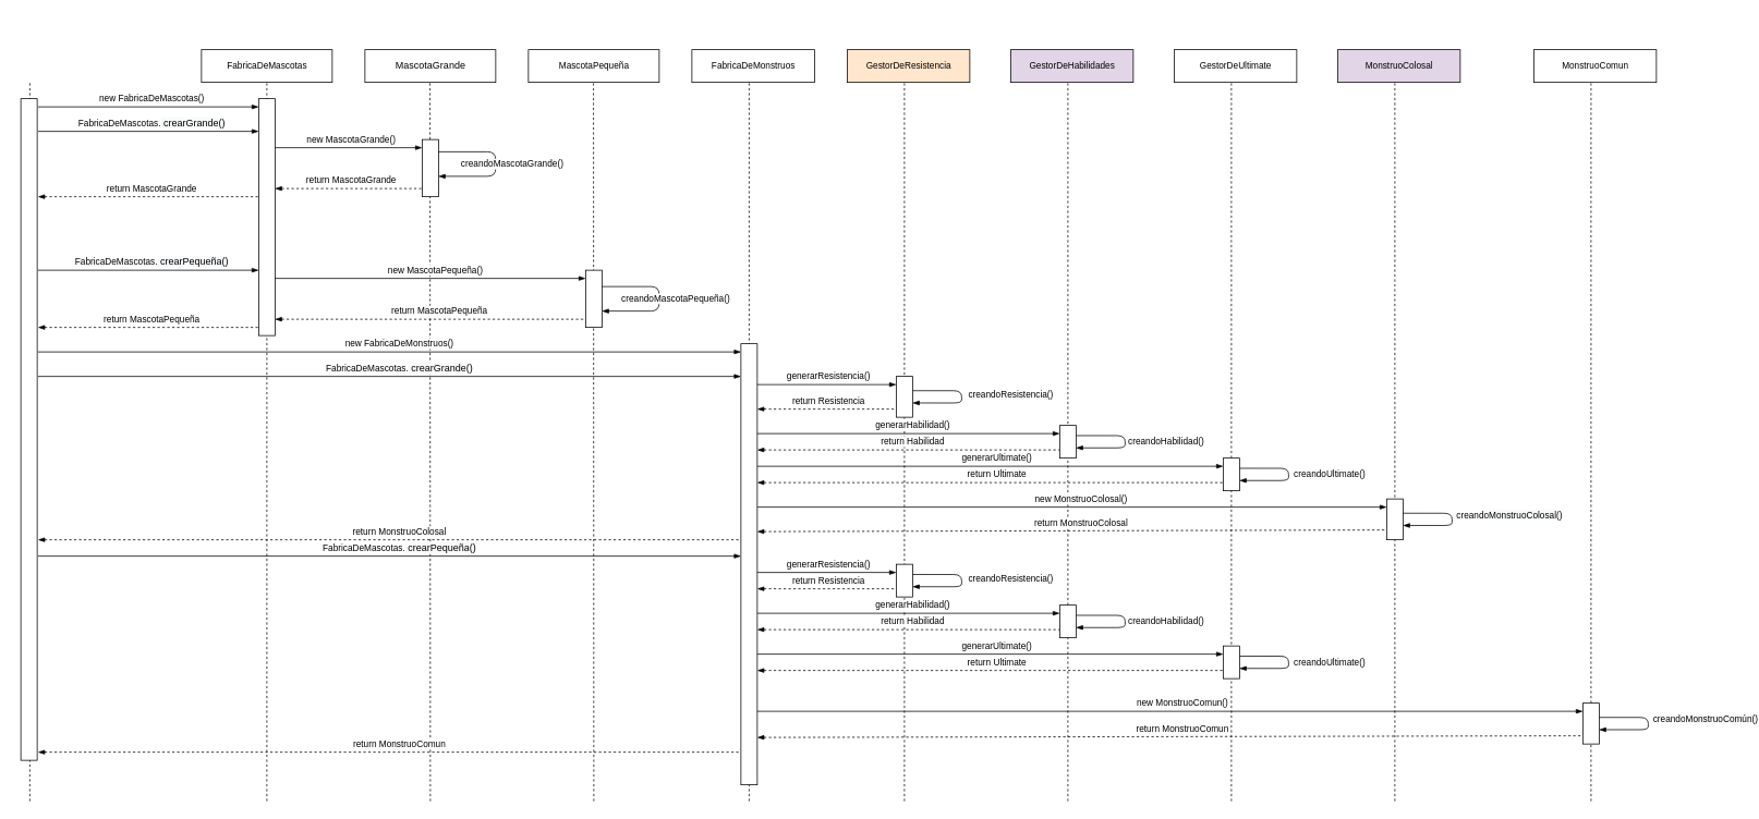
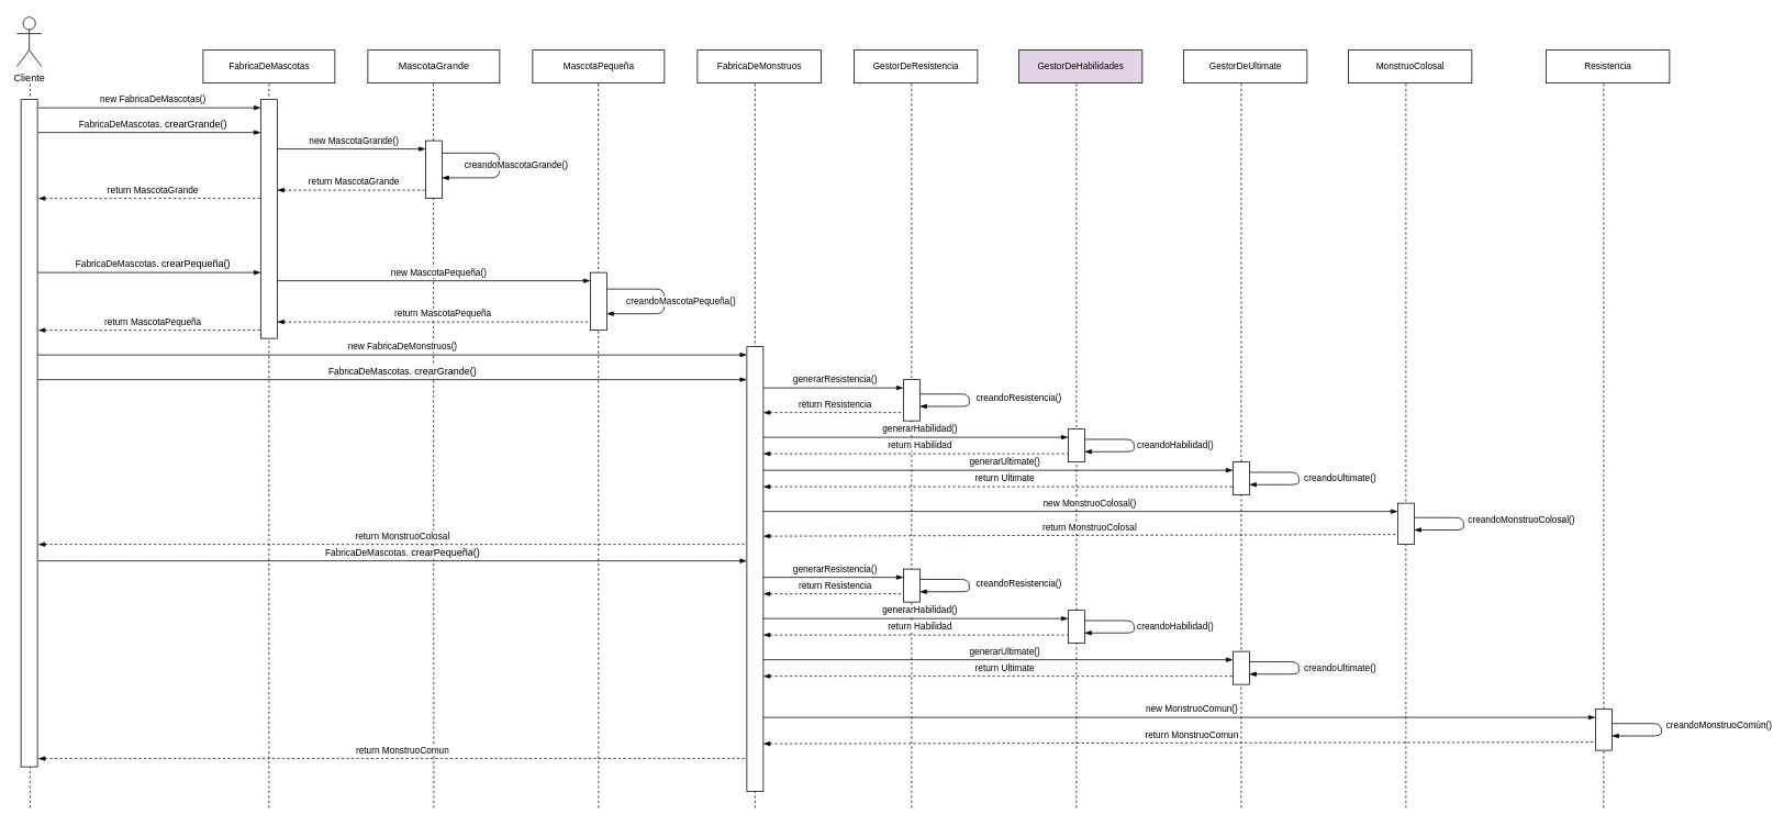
  <mxCell id="0" />
  <mxCell id="1" parent="0" />
+ <mxCell id="2" value="Cliente" style="shape=umlActor;verticalLabelPosition=bottom;verticalAlign=top;html=1;" parent="1" vertex="1"><mxGeometry x="20" y="20" width="30" height="60" as="geometry" /></mxCell>
  <mxCell id="3" value="" style="endArrow=none;dashed=1;html=1;" parent="1" edge="1"><mxGeometry width="50" height="50" relative="1" as="geometry"><mxPoint x="36" y="980" as="sourcePoint" /><mxPoint x="36" y="100" as="targetPoint" /></mxGeometry></mxCell>
  <mxCell id="4" value="&lt;span style=&quot;font-size: 11px ; background-color: rgb(255 , 255 , 255)&quot;&gt;FabricaDeMascotas&lt;/span&gt;" style="html=1;" parent="1" vertex="1"><mxGeometry x="246" y="60" width="160" height="40" as="geometry" /></mxCell>
  <mxCell id="5" value="" style="endArrow=none;dashed=1;html=1;" parent="1" edge="1"><mxGeometry width="50" height="50" relative="1" as="geometry"><mxPoint x="326" y="980" as="sourcePoint" /><mxPoint x="326" y="100" as="targetPoint" /></mxGeometry></mxCell>
  <mxCell id="6" value="MascotaGrande" style="html=1;" parent="1" vertex="1"><mxGeometry x="446" y="60" width="160" height="40" as="geometry" /></mxCell>
  <mxCell id="7" value="" style="endArrow=none;dashed=1;html=1;" parent="1" edge="1"><mxGeometry width="50" height="50" relative="1" as="geometry"><mxPoint x="526" y="980" as="sourcePoint" /><mxPoint x="525.58" y="100" as="targetPoint" /></mxGeometry></mxCell>
  <mxCell id="8" value="&lt;span style=&quot;font-size: 11px ; background-color: rgb(255 , 255 , 255)&quot;&gt;MascotaPequeña&lt;/span&gt;" style="html=1;" parent="1" vertex="1"><mxGeometry x="646" y="60" width="160" height="40" as="geometry" /></mxCell>
  <mxCell id="9" value="" style="endArrow=none;dashed=1;html=1;" parent="1" edge="1"><mxGeometry width="50" height="50" relative="1" as="geometry"><mxPoint x="726" y="980" as="sourcePoint" /><mxPoint x="725.58" y="100" as="targetPoint" /></mxGeometry></mxCell>
  <mxCell id="10" value="" style="html=1;" parent="1" vertex="1"><mxGeometry x="316" y="120" width="20" height="290" as="geometry" /></mxCell>
  <mxCell id="11" value="new FabricaDeMascotas()" style="endArrow=blockThin;html=1;endFill=1;" parent="1" edge="1"><mxGeometry x="0.029" y="10" width="50" height="50" relative="1" as="geometry"><mxPoint x="46" y="130" as="sourcePoint" /><mxPoint x="316" y="130" as="targetPoint" /><mxPoint as="offset" /></mxGeometry></mxCell>
  <mxCell id="12" value="FabricaDeMascotas.&lt;span style=&quot;font-size: 12px ; text-align: left ; background-color: rgb(248 , 249 , 250)&quot;&gt;&amp;nbsp;crearGrande&lt;/span&gt;&lt;span style=&quot;font-size: 12px ; text-align: left ; background-color: rgb(248 , 249 , 250)&quot;&gt;()&lt;/span&gt;" style="endArrow=blockThin;html=1;endFill=1;" parent="1" edge="1"><mxGeometry x="0.029" y="10" width="50" height="50" relative="1" as="geometry"><mxPoint x="46" y="160" as="sourcePoint" /><mxPoint x="316" y="160" as="targetPoint" /><mxPoint as="offset" /></mxGeometry></mxCell>
  <mxCell id="13" value="new MascotaGrande()" style="endArrow=blockThin;html=1;endFill=1;" parent="1" edge="1"><mxGeometry x="0.029" y="10" width="50" height="50" relative="1" as="geometry"><mxPoint x="336" y="180" as="sourcePoint" /><mxPoint x="516" y="180" as="targetPoint" /><mxPoint as="offset" /></mxGeometry></mxCell>
  <mxCell id="14" value="return MascotaPequeña" style="endArrow=none;html=1;endFill=0;startArrow=blockThin;startFill=1;dashed=1;" parent="1" edge="1"><mxGeometry x="0.029" y="10" width="50" height="50" relative="1" as="geometry"><mxPoint x="336" y="390" as="sourcePoint" /><mxPoint x="726" y="390" as="targetPoint" /><mxPoint as="offset" /></mxGeometry></mxCell>
  <mxCell id="15" value="" style="html=1;" parent="1" vertex="1"><mxGeometry x="516" y="170" width="20" height="70" as="geometry" /></mxCell>
  <mxCell id="16" value="creandoMascotaGrande()" style="endArrow=blockThin;html=1;endFill=1;edgeStyle=orthogonalEdgeStyle;" parent="1" edge="1"><mxGeometry y="20" width="50" height="50" relative="1" as="geometry"><mxPoint x="535.97" y="185.02" as="sourcePoint" /><mxPoint x="535.97" y="215.02" as="targetPoint" /><mxPoint as="offset" /><Array as="points"><mxPoint x="605.97" y="185.02" /><mxPoint x="605.97" y="215.02" /><mxPoint x="535.97" y="215.02" /></Array></mxGeometry></mxCell>
  <mxCell id="17" value="return MascotaGrande" style="endArrow=none;html=1;endFill=0;startArrow=blockThin;startFill=1;dashed=1;" parent="1" edge="1"><mxGeometry x="0.029" y="10" width="50" height="50" relative="1" as="geometry"><mxPoint x="336" y="230" as="sourcePoint" /><mxPoint x="516" y="230" as="targetPoint" /><mxPoint as="offset" /></mxGeometry></mxCell>
  <mxCell id="18" value="return MascotaGrande" style="endArrow=none;html=1;endFill=0;startArrow=blockThin;startFill=1;dashed=1;" parent="1" edge="1"><mxGeometry x="0.029" y="10" width="50" height="50" relative="1" as="geometry"><mxPoint x="46" y="240" as="sourcePoint" /><mxPoint x="316" y="240" as="targetPoint" /><mxPoint as="offset" /></mxGeometry></mxCell>
  <mxCell id="19" value="" style="html=1;" parent="1" vertex="1"><mxGeometry x="716" y="330" width="20" height="70" as="geometry" /></mxCell>
  <mxCell id="20" value="creandoMascotaPequeña()" style="endArrow=blockThin;html=1;endFill=1;edgeStyle=orthogonalEdgeStyle;" parent="1" edge="1"><mxGeometry y="20" width="50" height="50" relative="1" as="geometry"><mxPoint x="736" y="350.02" as="sourcePoint" /><mxPoint x="736" y="380.02" as="targetPoint" /><mxPoint as="offset" /><Array as="points"><mxPoint x="806" y="350.02" /><mxPoint x="806" y="380.02" /><mxPoint x="736" y="380.02" /></Array></mxGeometry></mxCell>
  <mxCell id="21" value="FabricaDeMascotas.&lt;span style=&quot;font-size: 12px ; text-align: left ; background-color: rgb(248 , 249 , 250)&quot;&gt;&amp;nbsp;crearPequeña&lt;/span&gt;&lt;span style=&quot;font-size: 12px ; text-align: left ; background-color: rgb(248 , 249 , 250)&quot;&gt;()&lt;/span&gt;" style="endArrow=blockThin;html=1;endFill=1;" parent="1" edge="1"><mxGeometry x="0.029" y="10" width="50" height="50" relative="1" as="geometry"><mxPoint x="46" y="330" as="sourcePoint" /><mxPoint x="316" y="330" as="targetPoint" /><mxPoint as="offset" /></mxGeometry></mxCell>
  <mxCell id="22" value="return MascotaPequeña" style="endArrow=none;html=1;endFill=0;startArrow=blockThin;startFill=1;dashed=1;" parent="1" edge="1"><mxGeometry x="0.029" y="10" width="50" height="50" relative="1" as="geometry"><mxPoint x="46" y="400" as="sourcePoint" /><mxPoint x="316" y="400" as="targetPoint" /><mxPoint as="offset" /></mxGeometry></mxCell>
  <mxCell id="23" value="new MascotaPequeña()" style="endArrow=blockThin;html=1;endFill=1;" parent="1" edge="1"><mxGeometry x="0.029" y="10" width="50" height="50" relative="1" as="geometry"><mxPoint x="336" y="340" as="sourcePoint" /><mxPoint x="716" y="340" as="targetPoint" /><mxPoint as="offset" /></mxGeometry></mxCell>
  <mxCell id="24" value="&lt;span style=&quot;font-size: 11px&quot;&gt;FabricaDeMonstruos&lt;/span&gt;" style="html=1;" parent="1" vertex="1"><mxGeometry x="846" y="60" width="150" height="40" as="geometry" /></mxCell>
  <mxCell id="25" value="" style="endArrow=none;dashed=1;html=1;" parent="1" edge="1"><mxGeometry width="50" height="50" relative="1" as="geometry"><mxPoint x="916" y="980" as="sourcePoint" /><mxPoint x="916" y="100" as="targetPoint" /></mxGeometry></mxCell>
  <mxCell id="26" value="" style="html=1;" parent="1" vertex="1"><mxGeometry x="906" y="420" width="20" height="540" as="geometry" /></mxCell>
  <mxCell id="27" value="new FabricaDeMonstruos()" style="endArrow=blockThin;html=1;endFill=1;" parent="1" edge="1"><mxGeometry x="0.029" y="10" width="50" height="50" relative="1" as="geometry"><mxPoint x="46" y="430" as="sourcePoint" /><mxPoint x="906" y="430" as="targetPoint" /><mxPoint as="offset" /></mxGeometry></mxCell>
  <mxCell id="28" value="&lt;div style=&quot;text-align: left&quot;&gt;FabricaDeMascotas.&lt;span style=&quot;font-size: 12px ; background-color: rgb(248 , 249 , 250)&quot;&gt;&amp;nbsp;crearGrande&lt;/span&gt;&lt;span style=&quot;font-size: 12px ; text-align: left ; background-color: rgb(248 , 249 , 250)&quot;&gt;()&lt;/span&gt;&lt;/div&gt;" style="endArrow=blockThin;html=1;endFill=1;" parent="1" edge="1"><mxGeometry x="0.029" y="10" width="50" height="50" relative="1" as="geometry"><mxPoint x="46" y="460" as="sourcePoint" /><mxPoint x="906" y="460" as="targetPoint" /><mxPoint as="offset" /></mxGeometry></mxCell>
- <mxCell id="29" value="&lt;span style=&quot;font-size: 11px&quot;&gt;GestorDeResistencia&lt;/span&gt;" style="html=1;fillColor=#ffe6cc;" parent="1" vertex="1"><mxGeometry x="1036" y="60" width="150" height="40" as="geometry" /></mxCell>
+ <mxCell id="29" value="&lt;span style=&quot;font-size: 11px&quot;&gt;GestorDeResistencia&lt;/span&gt;" style="html=1;" parent="1" vertex="1"><mxGeometry x="1036" y="60" width="150" height="40" as="geometry" /></mxCell>
  <mxCell id="30" value="" style="endArrow=none;dashed=1;html=1;startArrow=none;" parent="1" edge="1"><mxGeometry width="50" height="50" relative="1" as="geometry"><mxPoint x="1106" y="980" as="sourcePoint" /><mxPoint x="1106" y="100" as="targetPoint" /></mxGeometry></mxCell>
  <mxCell id="31" value="&lt;span style=&quot;font-size: 11px&quot;&gt;GestorDeHabilidades&lt;/span&gt;" style="html=1;fillColor=#e1d5e7;" parent="1" vertex="1"><mxGeometry x="1236" y="60" width="150" height="40" as="geometry" /></mxCell>
  <mxCell id="32" value="" style="endArrow=none;dashed=1;html=1;startArrow=none;" parent="1" edge="1"><mxGeometry width="50" height="50" relative="1" as="geometry"><mxPoint x="1306" y="980" as="sourcePoint" /><mxPoint x="1306" y="100" as="targetPoint" /></mxGeometry></mxCell>
  <mxCell id="33" value="&lt;span style=&quot;font-size: 11px&quot;&gt;GestorDeUltimate&lt;/span&gt;" style="html=1;" parent="1" vertex="1"><mxGeometry x="1436" y="60" width="150" height="40" as="geometry" /></mxCell>
  <mxCell id="34" value="" style="endArrow=none;dashed=1;html=1;" parent="1" edge="1"><mxGeometry width="50" height="50" relative="1" as="geometry"><mxPoint x="1506" y="980" as="sourcePoint" /><mxPoint x="1506" y="100" as="targetPoint" /></mxGeometry></mxCell>
  <mxCell id="35" value="generarResistencia()" style="endArrow=blockThin;html=1;endFill=1;" parent="1" edge="1"><mxGeometry x="0.029" y="10" width="50" height="50" relative="1" as="geometry"><mxPoint x="926" y="470" as="sourcePoint" /><mxPoint x="1096" y="470" as="targetPoint" /><mxPoint as="offset" /></mxGeometry></mxCell>
  <mxCell id="36" value="return Resistencia" style="endArrow=none;html=1;endFill=0;startArrow=blockThin;startFill=1;dashed=1;" parent="1" edge="1"><mxGeometry x="0.029" y="10" width="50" height="50" relative="1" as="geometry"><mxPoint x="926" y="500" as="sourcePoint" /><mxPoint x="1096" y="500" as="targetPoint" /><mxPoint as="offset" /></mxGeometry></mxCell>
  <mxCell id="37" value="" style="html=1;" parent="1" vertex="1"><mxGeometry x="1096" y="460" width="20" height="50" as="geometry" /></mxCell>
  <mxCell id="38" value="generarHabilidad()" style="endArrow=blockThin;html=1;endFill=1;" parent="1" edge="1"><mxGeometry x="0.029" y="10" width="50" height="50" relative="1" as="geometry"><mxPoint x="926" y="530" as="sourcePoint" /><mxPoint x="1296" y="530" as="targetPoint" /><mxPoint as="offset" /></mxGeometry></mxCell>
  <mxCell id="39" value="return Habilidad" style="endArrow=none;html=1;endFill=0;startArrow=blockThin;startFill=1;dashed=1;" parent="1" edge="1"><mxGeometry x="0.029" y="10" width="50" height="50" relative="1" as="geometry"><mxPoint x="926" y="550" as="sourcePoint" /><mxPoint x="1296" y="550" as="targetPoint" /><mxPoint as="offset" /></mxGeometry></mxCell>
  <mxCell id="40" value="" style="html=1;" parent="1" vertex="1"><mxGeometry x="1296" y="520" width="20" height="40" as="geometry" /></mxCell>
  <mxCell id="41" value="generarUltimate()" style="endArrow=blockThin;html=1;endFill=1;" parent="1" edge="1"><mxGeometry x="0.029" y="10" width="50" height="50" relative="1" as="geometry"><mxPoint x="926" y="570" as="sourcePoint" /><mxPoint x="1496" y="570" as="targetPoint" /><mxPoint as="offset" /></mxGeometry></mxCell>
  <mxCell id="42" value="return Ultimate" style="endArrow=none;html=1;endFill=0;startArrow=blockThin;startFill=1;dashed=1;" parent="1" edge="1"><mxGeometry x="0.029" y="10" width="50" height="50" relative="1" as="geometry"><mxPoint x="926" y="590" as="sourcePoint" /><mxPoint x="1496" y="590" as="targetPoint" /><mxPoint as="offset" /></mxGeometry></mxCell>
  <mxCell id="43" value="" style="html=1;" parent="1" vertex="1"><mxGeometry x="1496" y="560" width="20" height="40" as="geometry" /></mxCell>
- <mxCell id="44" value="&lt;span style=&quot;font-size: 11px&quot;&gt;MonstruoColosal&lt;/span&gt;" style="html=1;fillColor=#e1d5e7;" parent="1" vertex="1"><mxGeometry x="1636" y="60" width="150" height="40" as="geometry" /></mxCell>
+ <mxCell id="44" value="&lt;span style=&quot;font-size: 11px&quot;&gt;MonstruoColosal&lt;/span&gt;" style="html=1;" parent="1" vertex="1"><mxGeometry x="1636" y="60" width="150" height="40" as="geometry" /></mxCell>
  <mxCell id="45" value="" style="endArrow=none;dashed=1;html=1;" parent="1" edge="1"><mxGeometry width="50" height="50" relative="1" as="geometry"><mxPoint x="1706" y="980" as="sourcePoint" /><mxPoint x="1706" y="100" as="targetPoint" /></mxGeometry></mxCell>
  <mxCell id="46" value="new MonstruoColosal()" style="endArrow=blockThin;html=1;endFill=1;" parent="1" edge="1"><mxGeometry x="0.029" y="10" width="50" height="50" relative="1" as="geometry"><mxPoint x="926" y="620" as="sourcePoint" /><mxPoint x="1696" y="620" as="targetPoint" /><mxPoint as="offset" /></mxGeometry></mxCell>
  <mxCell id="47" value="" style="html=1;" parent="1" vertex="1"><mxGeometry x="1696" y="610" width="20" height="50" as="geometry" /></mxCell>
  <mxCell id="48" value="return MonstruoColosal" style="endArrow=none;html=1;endFill=0;startArrow=blockThin;startFill=1;dashed=1;" parent="1" edge="1"><mxGeometry x="0.029" y="10" width="50" height="50" relative="1" as="geometry"><mxPoint x="926" y="650" as="sourcePoint" /><mxPoint x="1696" y="648" as="targetPoint" /><mxPoint as="offset" /></mxGeometry></mxCell>
  <mxCell id="49" value="return MonstruoColosal" style="endArrow=none;html=1;endFill=0;startArrow=blockThin;startFill=1;dashed=1;" parent="1" edge="1"><mxGeometry x="0.029" y="10" width="50" height="50" relative="1" as="geometry"><mxPoint x="46" y="660" as="sourcePoint" /><mxPoint x="906" y="660" as="targetPoint" /><mxPoint as="offset" /></mxGeometry></mxCell>
  <mxCell id="50" value="creandoResistencia()" style="endArrow=blockThin;html=1;endFill=1;edgeStyle=orthogonalEdgeStyle;" parent="1" edge="1"><mxGeometry x="-0.037" y="60" width="50" height="50" relative="1" as="geometry"><mxPoint x="1116" y="477.48" as="sourcePoint" /><mxPoint x="1116" y="492.48" as="targetPoint" /><mxPoint as="offset" /><Array as="points"><mxPoint x="1176" y="477.48" /><mxPoint x="1176" y="492.48" /></Array></mxGeometry></mxCell>
  <mxCell id="51" value="creandoHabilidad()" style="endArrow=blockThin;html=1;endFill=1;edgeStyle=orthogonalEdgeStyle;" parent="1" edge="1"><mxGeometry y="50" width="50" height="50" relative="1" as="geometry"><mxPoint x="1316" y="532.49" as="sourcePoint" /><mxPoint x="1316" y="547.49" as="targetPoint" /><mxPoint as="offset" /><Array as="points"><mxPoint x="1376" y="532.49" /><mxPoint x="1376" y="547.49" /></Array></mxGeometry></mxCell>
  <mxCell id="52" value="creandoUltimate()" style="endArrow=blockThin;html=1;endFill=1;edgeStyle=orthogonalEdgeStyle;" parent="1" edge="1"><mxGeometry y="50" width="50" height="50" relative="1" as="geometry"><mxPoint x="1516" y="572.49" as="sourcePoint" /><mxPoint x="1516" y="587.49" as="targetPoint" /><mxPoint as="offset" /><Array as="points"><mxPoint x="1576" y="572.49" /><mxPoint x="1576" y="587.49" /></Array></mxGeometry></mxCell>
  <mxCell id="53" value="creando&lt;span style=&quot;background-color: rgb(248 , 249 , 250)&quot;&gt;MonstruoColosal&lt;/span&gt;()" style="endArrow=blockThin;html=1;endFill=1;edgeStyle=orthogonalEdgeStyle;" parent="1" edge="1"><mxGeometry x="-0.074" y="70" width="50" height="50" relative="1" as="geometry"><mxPoint x="1716" y="627.49" as="sourcePoint" /><mxPoint x="1716" y="642.49" as="targetPoint" /><mxPoint as="offset" /><Array as="points"><mxPoint x="1776" y="627.49" /><mxPoint x="1776" y="642.49" /></Array></mxGeometry></mxCell>
- <mxCell id="54" value="&lt;span style=&quot;font-size: 11px ; background-color: rgb(255 , 255 , 255)&quot;&gt;MonstruoComun&lt;/span&gt;" style="html=1;" parent="1" vertex="1"><mxGeometry x="1876" y="60" width="150" height="40" as="geometry" /></mxCell>
+ <mxCell id="54" value="&lt;span style=&quot;font-size: 11px ; background-color: rgb(255 , 255 , 255)&quot;&gt;Resistencia&lt;/span&gt;" style="html=1;" parent="1" vertex="1"><mxGeometry x="1876" y="60" width="150" height="40" as="geometry" /></mxCell>
  <mxCell id="55" value="" style="endArrow=none;dashed=1;html=1;" parent="1" edge="1"><mxGeometry width="50" height="50" relative="1" as="geometry"><mxPoint x="1946" y="980" as="sourcePoint" /><mxPoint x="1946" y="100" as="targetPoint" /></mxGeometry></mxCell>
  <mxCell id="56" value="" style="html=1;" parent="1" vertex="1"><mxGeometry x="1936" y="860" width="20" height="50" as="geometry" /></mxCell>
  <mxCell id="57" value="creando&lt;span style=&quot;background-color: rgb(248 , 249 , 250)&quot;&gt;MonstruoComún&lt;/span&gt;()" style="endArrow=blockThin;html=1;endFill=1;edgeStyle=orthogonalEdgeStyle;" parent="1" edge="1"><mxGeometry x="-0.074" y="70" width="50" height="50" relative="1" as="geometry"><mxPoint x="1956" y="877.49" as="sourcePoint" /><mxPoint x="1956" y="892.49" as="targetPoint" /><mxPoint as="offset" /><Array as="points"><mxPoint x="2016" y="877.49" /><mxPoint x="2016" y="892.49" /></Array></mxGeometry></mxCell>
  <mxCell id="58" value="generarResistencia()" style="endArrow=blockThin;html=1;endFill=1;" parent="1" edge="1"><mxGeometry x="0.029" y="10" width="50" height="50" relative="1" as="geometry"><mxPoint x="926" y="700" as="sourcePoint" /><mxPoint x="1096" y="700" as="targetPoint" /><mxPoint as="offset" /></mxGeometry></mxCell>
  <mxCell id="59" value="return Resistencia" style="endArrow=none;html=1;endFill=0;startArrow=blockThin;startFill=1;dashed=1;" parent="1" edge="1"><mxGeometry x="0.029" y="10" width="50" height="50" relative="1" as="geometry"><mxPoint x="926" y="720" as="sourcePoint" /><mxPoint x="1096" y="720" as="targetPoint" /><mxPoint as="offset" /></mxGeometry></mxCell>
  <mxCell id="60" value="" style="html=1;" parent="1" vertex="1"><mxGeometry x="1096" y="690" width="20" height="40" as="geometry" /></mxCell>
  <mxCell id="61" value="creandoResistencia()" style="endArrow=blockThin;html=1;endFill=1;edgeStyle=orthogonalEdgeStyle;" parent="1" edge="1"><mxGeometry x="-0.037" y="60" width="50" height="50" relative="1" as="geometry"><mxPoint x="1116" y="702.49" as="sourcePoint" /><mxPoint x="1116" y="717.49" as="targetPoint" /><mxPoint as="offset" /><Array as="points"><mxPoint x="1176" y="702.49" /><mxPoint x="1176" y="717.49" /></Array></mxGeometry></mxCell>
  <mxCell id="62" value="generarHabilidad()" style="endArrow=blockThin;html=1;endFill=1;" parent="1" edge="1"><mxGeometry x="0.029" y="10" width="50" height="50" relative="1" as="geometry"><mxPoint x="926" y="750" as="sourcePoint" /><mxPoint x="1296" y="750" as="targetPoint" /><mxPoint as="offset" /></mxGeometry></mxCell>
  <mxCell id="63" value="return Habilidad" style="endArrow=none;html=1;endFill=0;startArrow=blockThin;startFill=1;dashed=1;" parent="1" edge="1"><mxGeometry x="0.029" y="10" width="50" height="50" relative="1" as="geometry"><mxPoint x="926" y="770" as="sourcePoint" /><mxPoint x="1296" y="770" as="targetPoint" /><mxPoint as="offset" /></mxGeometry></mxCell>
  <mxCell id="64" value="" style="html=1;" parent="1" vertex="1"><mxGeometry x="1296" y="740" width="20" height="40" as="geometry" /></mxCell>
  <mxCell id="65" value="creandoHabilidad()" style="endArrow=blockThin;html=1;endFill=1;edgeStyle=orthogonalEdgeStyle;" parent="1" edge="1"><mxGeometry y="50" width="50" height="50" relative="1" as="geometry"><mxPoint x="1316" y="752.49" as="sourcePoint" /><mxPoint x="1316" y="767.49" as="targetPoint" /><mxPoint as="offset" /><Array as="points"><mxPoint x="1376" y="752.49" /><mxPoint x="1376" y="767.49" /></Array></mxGeometry></mxCell>
  <mxCell id="66" value="generarUltimate()" style="endArrow=blockThin;html=1;endFill=1;" parent="1" edge="1"><mxGeometry x="0.029" y="10" width="50" height="50" relative="1" as="geometry"><mxPoint x="926" y="800" as="sourcePoint" /><mxPoint x="1496" y="800" as="targetPoint" /><mxPoint as="offset" /></mxGeometry></mxCell>
  <mxCell id="67" value="return Ultimate" style="endArrow=none;html=1;endFill=0;startArrow=blockThin;startFill=1;dashed=1;" parent="1" edge="1"><mxGeometry x="0.029" y="10" width="50" height="50" relative="1" as="geometry"><mxPoint x="926" y="820" as="sourcePoint" /><mxPoint x="1496" y="820" as="targetPoint" /><mxPoint as="offset" /></mxGeometry></mxCell>
  <mxCell id="68" value="" style="html=1;" parent="1" vertex="1"><mxGeometry x="1496" y="790" width="20" height="40" as="geometry" /></mxCell>
  <mxCell id="69" value="creandoUltimate()" style="endArrow=blockThin;html=1;endFill=1;edgeStyle=orthogonalEdgeStyle;" parent="1" edge="1"><mxGeometry y="50" width="50" height="50" relative="1" as="geometry"><mxPoint x="1516" y="802.49" as="sourcePoint" /><mxPoint x="1516" y="817.49" as="targetPoint" /><mxPoint as="offset" /><Array as="points"><mxPoint x="1576" y="802.49" /><mxPoint x="1576" y="817.49" /></Array></mxGeometry></mxCell>
  <mxCell id="70" value="new MonstruoComun()" style="endArrow=blockThin;html=1;endFill=1;" parent="1" edge="1"><mxGeometry x="0.029" y="10" width="50" height="50" relative="1" as="geometry"><mxPoint x="926" y="870" as="sourcePoint" /><mxPoint x="1936" y="870" as="targetPoint" /><mxPoint as="offset" /></mxGeometry></mxCell>
  <mxCell id="71" value="return MonstruoComun" style="endArrow=none;html=1;endFill=0;startArrow=blockThin;startFill=1;dashed=1;" parent="1" edge="1"><mxGeometry x="0.029" y="10" width="50" height="50" relative="1" as="geometry"><mxPoint x="926" y="902" as="sourcePoint" /><mxPoint x="1936" y="900" as="targetPoint" /><mxPoint as="offset" /></mxGeometry></mxCell>
  <mxCell id="72" value="return MonstruoComun" style="endArrow=none;html=1;endFill=0;startArrow=blockThin;startFill=1;dashed=1;" parent="1" edge="1"><mxGeometry x="0.029" y="10" width="50" height="50" relative="1" as="geometry"><mxPoint x="46" y="920" as="sourcePoint" /><mxPoint x="906" y="920" as="targetPoint" /><mxPoint as="offset" /></mxGeometry></mxCell>
  <mxCell id="73" value="&lt;div style=&quot;text-align: left&quot;&gt;FabricaDeMascotas.&lt;span style=&quot;font-size: 12px ; background-color: rgb(248 , 249 , 250)&quot;&gt;&amp;nbsp;crearPequeña&lt;/span&gt;&lt;span style=&quot;font-size: 12px ; text-align: left ; background-color: rgb(248 , 249 , 250)&quot;&gt;()&lt;/span&gt;&lt;/div&gt;" style="endArrow=blockThin;html=1;endFill=1;" parent="1" edge="1"><mxGeometry x="0.029" y="10" width="50" height="50" relative="1" as="geometry"><mxPoint x="46" y="680" as="sourcePoint" /><mxPoint x="906" y="680" as="targetPoint" /><mxPoint as="offset" /></mxGeometry></mxCell>
  <mxCell id="74" value="" style="html=1;" vertex="1" parent="1"><mxGeometry x="25" y="120" width="20" height="810" as="geometry" /></mxCell>
